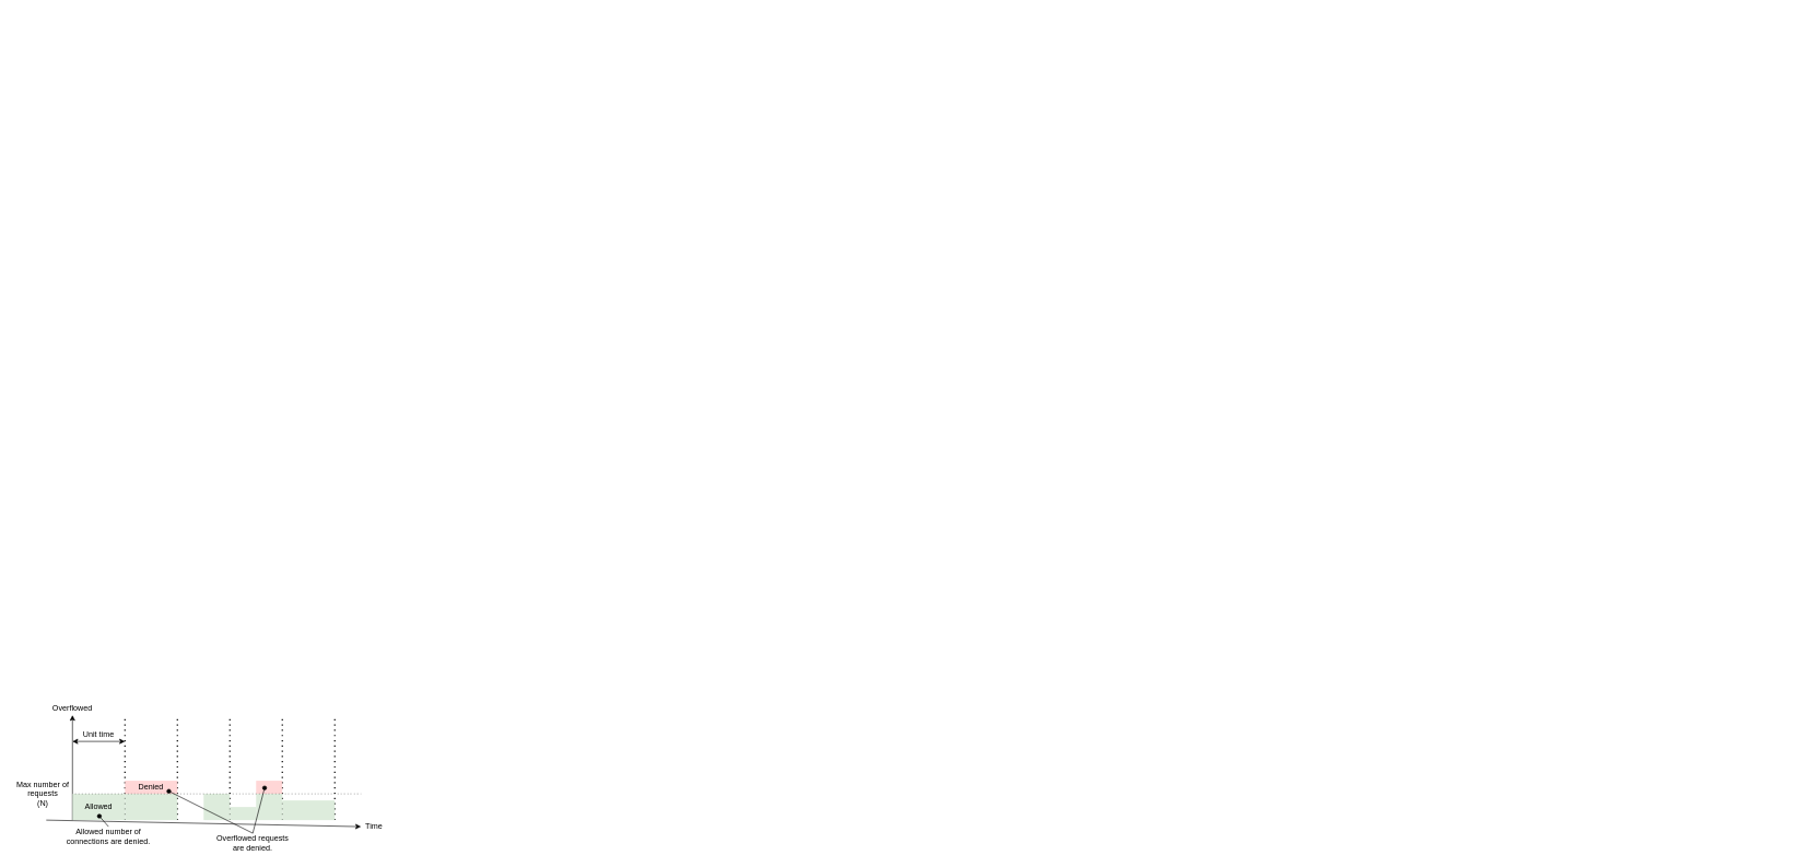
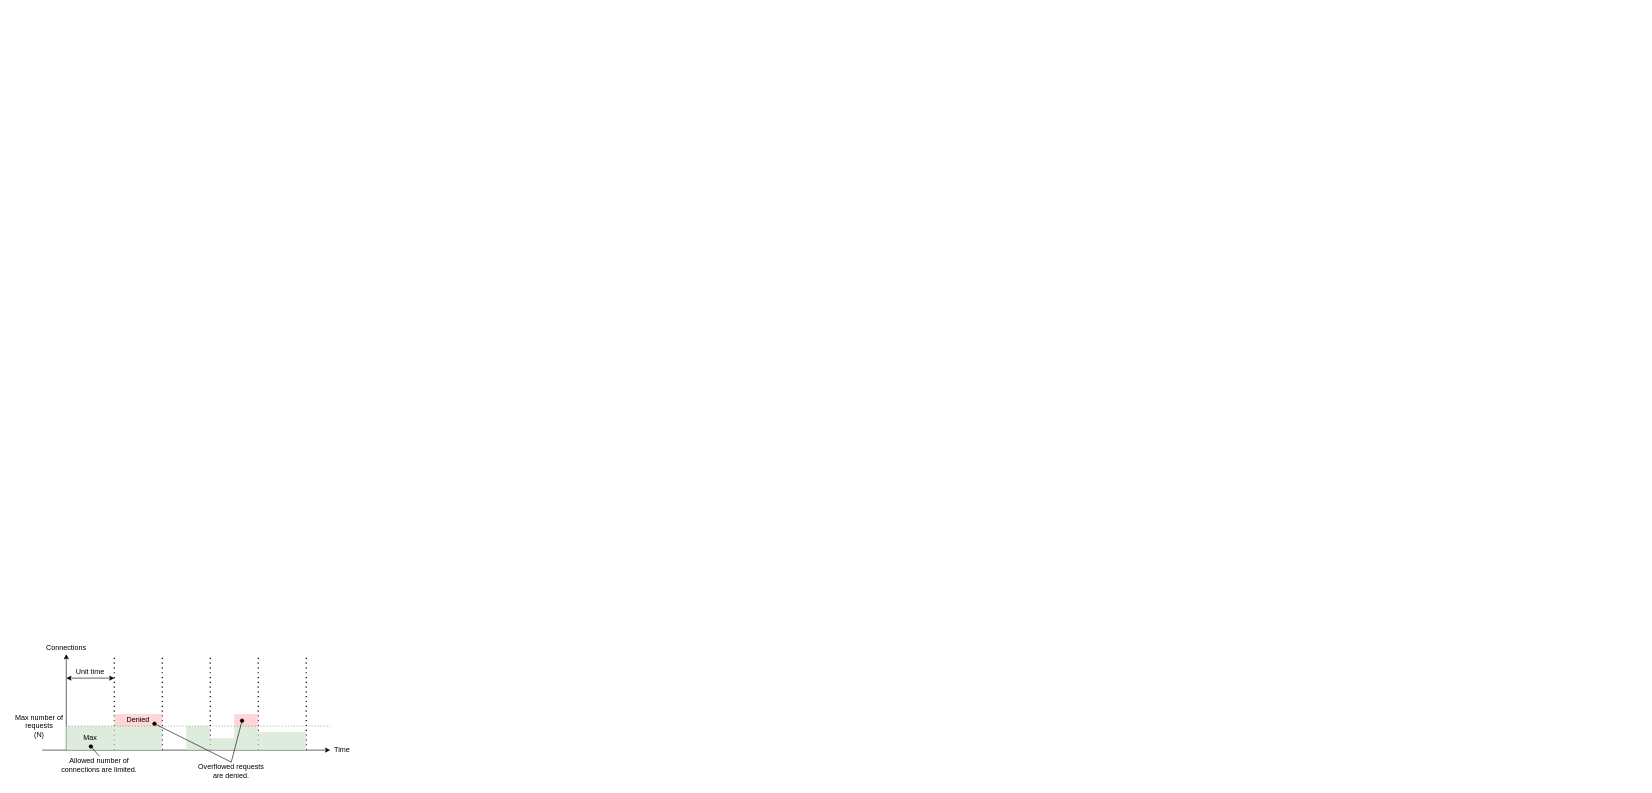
  <mxCell id="0" />
  <mxCell id="1" parent="0" />
  <mxCell id="2" value="" style="edgeStyle=none;html=1;" parent="1" edge="1"><mxGeometry relative="1" as="geometry"><mxPoint x="2732" y="20" as="targetPoint" /></mxGeometry></mxCell>
  <mxCell id="3" value="" style="endArrow=classic;html=1;entryX=0;entryY=0.5;entryDx=0;entryDy=0;" parent="1" target="4" edge="1"><mxGeometry width="50" height="50" relative="1" as="geometry"><mxPoint x="70" y="1250" as="sourcePoint" /><mxPoint x="550" y="1250" as="targetPoint" /></mxGeometry></mxCell>
- <mxCell id="4" value="Time" style="text;html=1;strokeColor=none;fillColor=none;align=center;verticalAlign=middle;whiteSpace=wrap;rounded=0;" parent="1" vertex="1"><mxGeometry x="550" y="1250" width="40" height="20" as="geometry" /></mxCell>
+ <mxCell id="4" value="Time" style="text;html=1;strokeColor=none;fillColor=none;align=center;verticalAlign=middle;whiteSpace=wrap;rounded=0;" parent="1" vertex="1"><mxGeometry x="550" y="1240" width="40" height="20" as="geometry" /></mxCell>
  <mxCell id="5" value="" style="endArrow=classic;html=1;" parent="1" edge="1"><mxGeometry width="50" height="50" relative="1" as="geometry"><mxPoint x="110" y="1250" as="sourcePoint" /><mxPoint x="110" y="1090" as="targetPoint" /></mxGeometry></mxCell>
- <mxCell id="6" value="Overflowed" style="text;html=1;strokeColor=none;fillColor=none;align=center;verticalAlign=middle;whiteSpace=wrap;rounded=0;" parent="1" vertex="1"><mxGeometry x="70" y="1070" width="80" height="20" as="geometry" /></mxCell>
+ <mxCell id="6" value="Connections" style="text;html=1;strokeColor=none;fillColor=none;align=center;verticalAlign=middle;whiteSpace=wrap;rounded=0;" parent="1" vertex="1"><mxGeometry x="70" y="1070" width="80" height="20" as="geometry" /></mxCell>
  <mxCell id="7" value="" style="endArrow=none;dashed=1;html=1;dashPattern=1 3;strokeWidth=2;" parent="1" edge="1"><mxGeometry width="50" height="50" relative="1" as="geometry"><mxPoint x="190" y="1250" as="sourcePoint" /><mxPoint x="190" y="1090" as="targetPoint" /></mxGeometry></mxCell>
  <mxCell id="8" value="" style="endArrow=none;dashed=1;html=1;dashPattern=1 3;strokeWidth=2;" parent="1" edge="1"><mxGeometry width="50" height="50" relative="1" as="geometry"><mxPoint x="270" y="1250" as="sourcePoint" /><mxPoint x="270" y="1090" as="targetPoint" /></mxGeometry></mxCell>
  <mxCell id="9" value="" style="endArrow=none;dashed=1;html=1;dashPattern=1 3;strokeWidth=2;" parent="1" edge="1"><mxGeometry width="50" height="50" relative="1" as="geometry"><mxPoint x="350" y="1250" as="sourcePoint" /><mxPoint x="350" y="1090" as="targetPoint" /></mxGeometry></mxCell>
  <mxCell id="10" value="" style="endArrow=none;dashed=1;html=1;dashPattern=1 3;strokeWidth=2;" parent="1" edge="1"><mxGeometry width="50" height="50" relative="1" as="geometry"><mxPoint x="430" y="1250" as="sourcePoint" /><mxPoint x="430" y="1090" as="targetPoint" /></mxGeometry></mxCell>
  <mxCell id="11" value="" style="endArrow=none;dashed=1;html=1;dashPattern=1 3;strokeWidth=2;" parent="1" edge="1"><mxGeometry width="50" height="50" relative="1" as="geometry"><mxPoint x="510" y="1250" as="sourcePoint" /><mxPoint x="510" y="1090" as="targetPoint" /></mxGeometry></mxCell>
  <mxCell id="12" value="" style="rounded=0;whiteSpace=wrap;html=1;fillColor=#FFCCCC;strokeColor=none;fillStyle=auto;gradientColor=none;fillOpacity=80;" parent="1" vertex="1"><mxGeometry x="390" y="1190" width="40" height="20" as="geometry" /></mxCell>
- <mxCell id="13" value="Allowed" style="rounded=0;whiteSpace=wrap;html=1;fillColor=#d5e8d4;strokeColor=none;fillStyle=auto;fillOpacity=80;" parent="1" vertex="1"><mxGeometry x="110" y="1210" width="80" height="40" as="geometry" /></mxCell>
+ <mxCell id="13" value="Max" style="rounded=0;whiteSpace=wrap;html=1;fillColor=#d5e8d4;strokeColor=none;fillStyle=auto;fillOpacity=80;" parent="1" vertex="1"><mxGeometry x="110" y="1210" width="80" height="40" as="geometry" /></mxCell>
  <mxCell id="14" value="" style="rounded=0;whiteSpace=wrap;html=1;fillColor=#d5e8d4;strokeColor=none;fillStyle=auto;fillOpacity=80;" parent="1" vertex="1"><mxGeometry x="190" y="1210" width="80" height="40" as="geometry" /></mxCell>
  <mxCell id="15" value="" style="rounded=0;whiteSpace=wrap;html=1;fillColor=#d5e8d4;strokeColor=none;fillStyle=auto;fillOpacity=80;" parent="1" vertex="1"><mxGeometry x="310" y="1210" width="40" height="40" as="geometry" /></mxCell>
  <mxCell id="16" value="" style="rounded=0;whiteSpace=wrap;html=1;fillColor=#d5e8d4;strokeColor=none;fillStyle=auto;fillOpacity=80;" parent="1" vertex="1"><mxGeometry x="390" y="1210" width="40" height="40" as="geometry" /></mxCell>
  <mxCell id="17" value="" style="rounded=0;whiteSpace=wrap;html=1;fillColor=#d5e8d4;strokeColor=none;fillStyle=auto;fillOpacity=80;" parent="1" vertex="1"><mxGeometry x="430" y="1220" width="80" height="30" as="geometry" /></mxCell>
  <mxCell id="18" value="Denied" style="rounded=0;whiteSpace=wrap;html=1;fillColor=#FFCCCC;strokeColor=none;fillStyle=auto;gradientColor=none;fillOpacity=80;" parent="1" vertex="1"><mxGeometry x="190" y="1190" width="80" height="20" as="geometry" /></mxCell>
  <mxCell id="19" value="" style="endArrow=classic;startArrow=classic;html=1;" parent="1" edge="1"><mxGeometry width="50" height="50" relative="1" as="geometry"><mxPoint x="110" y="1130" as="sourcePoint" /><mxPoint x="190" y="1130" as="targetPoint" /></mxGeometry></mxCell>
  <mxCell id="20" value="Unit time" style="text;html=1;strokeColor=none;fillColor=none;align=center;verticalAlign=middle;whiteSpace=wrap;rounded=0;" parent="1" vertex="1"><mxGeometry x="110" y="1110" width="80" height="20" as="geometry" /></mxCell>
- <mxCell id="21" value="Allowed number of connections are denied." style="text;html=1;strokeColor=none;fillColor=none;align=center;verticalAlign=middle;whiteSpace=wrap;rounded=0;fillStyle=auto;" parent="1" vertex="1"><mxGeometry x="100" y="1260" width="130" height="30" as="geometry" /></mxCell>
+ <mxCell id="21" value="Allowed number of connections are limited." style="text;html=1;strokeColor=none;fillColor=none;align=center;verticalAlign=middle;whiteSpace=wrap;rounded=0;fillStyle=auto;" parent="1" vertex="1"><mxGeometry x="100" y="1260" width="130" height="30" as="geometry" /></mxCell>
  <mxCell id="22" value="" style="endArrow=none;html=1;entryX=0.5;entryY=0;entryDx=0;entryDy=0;startArrow=oval;startFill=1;" parent="1" target="21" edge="1"><mxGeometry width="50" height="50" relative="1" as="geometry"><mxPoint x="151" y="1244" as="sourcePoint" /><mxPoint x="190" y="1270" as="targetPoint" /></mxGeometry></mxCell>
  <mxCell id="23" value="Overflowed requests are denied." style="text;html=1;strokeColor=none;fillColor=none;align=center;verticalAlign=middle;whiteSpace=wrap;rounded=0;fillStyle=auto;" parent="1" vertex="1"><mxGeometry x="325" y="1270" width="120" height="30" as="geometry" /></mxCell>
  <mxCell id="24" value="" style="endArrow=none;html=1;startArrow=oval;startFill=1;entryX=0.5;entryY=0;entryDx=0;entryDy=0;" parent="1" target="23" edge="1"><mxGeometry width="50" height="50" relative="1" as="geometry"><mxPoint x="257" y="1206" as="sourcePoint" /><mxPoint x="180" y="1280" as="targetPoint" /></mxGeometry></mxCell>
  <mxCell id="25" value="" style="endArrow=none;html=1;curved=1;dashed=1;dashPattern=1 4;entryX=0;entryY=0;entryDx=0;entryDy=0;" parent="1" edge="1"><mxGeometry width="50" height="50" relative="1" as="geometry"><mxPoint x="550" y="1210" as="sourcePoint" /><mxPoint x="110" y="1210" as="targetPoint" /></mxGeometry></mxCell>
  <mxCell id="26" value="Max number of requests&lt;br&gt;(N)" style="text;html=1;strokeColor=none;fillColor=none;align=center;verticalAlign=middle;whiteSpace=wrap;rounded=0;fillStyle=auto;" parent="1" vertex="1"><mxGeometry x="20" y="1190" width="90" height="40" as="geometry" /></mxCell>
  <mxCell id="27" value="" style="rounded=0;whiteSpace=wrap;html=1;fillColor=#d5e8d4;strokeColor=none;fillStyle=auto;fillOpacity=80;" parent="1" vertex="1"><mxGeometry x="350" y="1230" width="40" height="20" as="geometry" /></mxCell>
  <mxCell id="28" value="" style="endArrow=none;html=1;startArrow=oval;startFill=1;entryX=0.5;entryY=0;entryDx=0;entryDy=0;" parent="1" target="23" edge="1"><mxGeometry width="50" height="50" relative="1" as="geometry"><mxPoint x="403" y="1201" as="sourcePoint" /><mxPoint x="320" y="1280" as="targetPoint" /></mxGeometry></mxCell>
